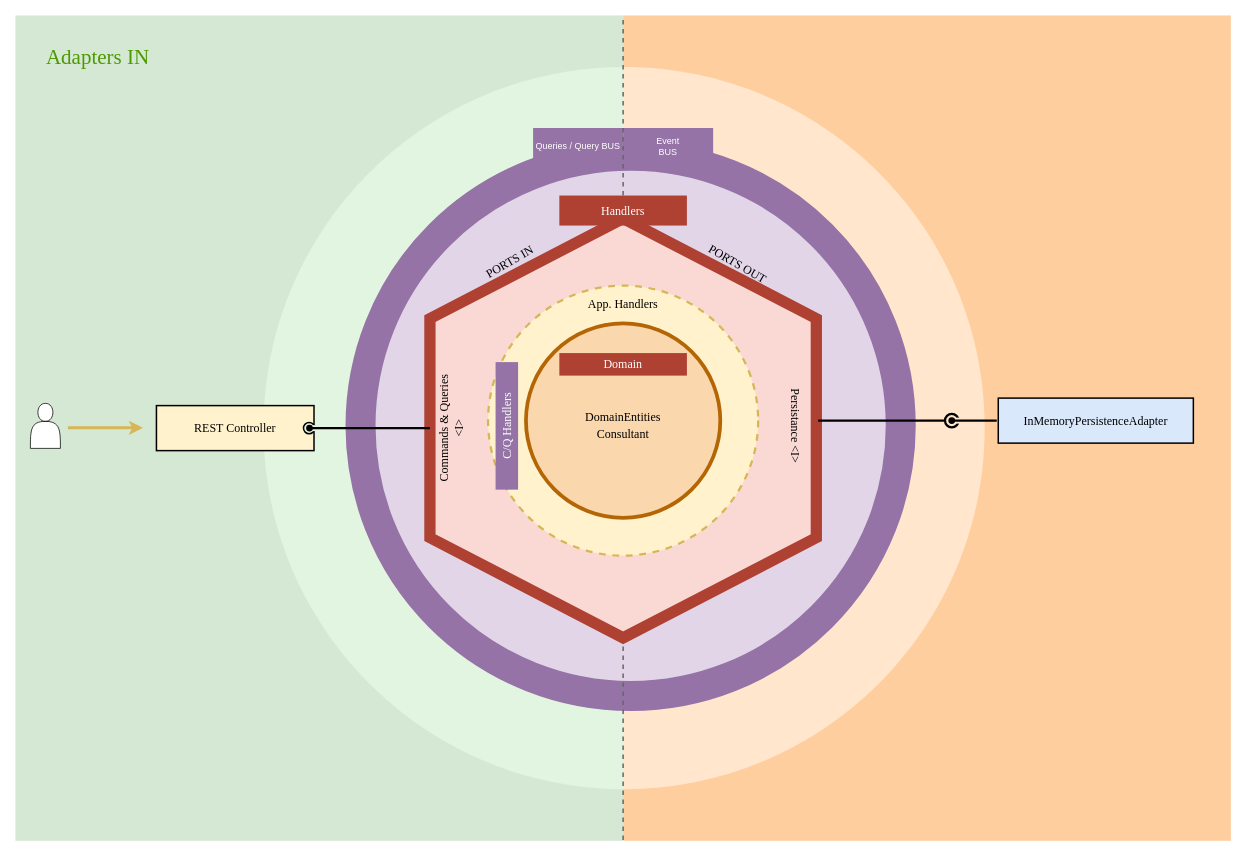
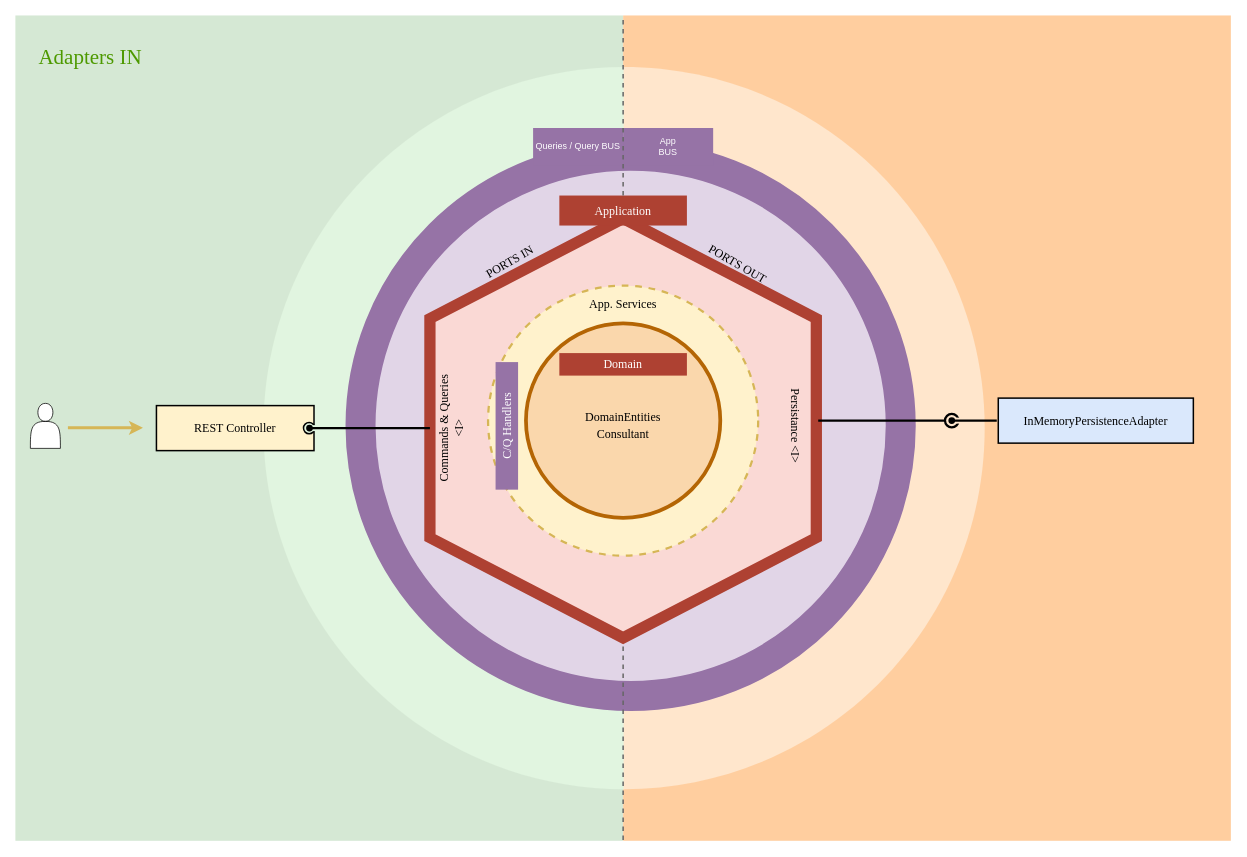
  <mxCell id="0" />
  <mxCell id="1" parent="0" />
  <mxCell id="2" value="" style="rounded=0;whiteSpace=wrap;html=1;fillColor=#D5E8D4;fontColor=#ffffff;strokeColor=none;" vertex="1" parent="1"><mxGeometry x="20" y="20" width="810" height="1100" as="geometry" /></mxCell>
  <mxCell id="3" value="" style="rounded=0;whiteSpace=wrap;html=1;fillColor=#FFCE9F;fontColor=#000000;strokeColor=none;" vertex="1" parent="1"><mxGeometry x="830" y="20" width="810" height="1100" as="geometry" /></mxCell>
  <mxCell id="4" value="" style="verticalLabelPosition=bottom;verticalAlign=top;html=1;shape=mxgraph.basic.half_circle;dashed=1;fontFamily=Tahoma;fontSize=16;strokeColor=none;strokeWidth=3;fillColor=#E1F5E0;gradientColor=none;rotation=90;" vertex="1" parent="1"><mxGeometry x="110" y="329.37" width="962.5" height="481.25" as="geometry" /></mxCell>
  <mxCell id="5" value="" style="verticalLabelPosition=bottom;verticalAlign=top;html=1;shape=mxgraph.basic.half_circle;dashed=1;fontFamily=Tahoma;fontSize=16;strokeColor=none;strokeWidth=3;fillColor=#FFE6CC;gradientColor=none;rotation=-90;" vertex="1" parent="1"><mxGeometry x="590" y="329.37" width="962.5" height="481.25" as="geometry" /></mxCell>
  <mxCell id="6" value="" style="ellipse;whiteSpace=wrap;html=1;aspect=fixed;fillColor=#e1d5e7;strokeWidth=40;strokeColor=#9673a6;" vertex="1" parent="1"><mxGeometry x="480" y="207" width="720" height="720" as="geometry" /></mxCell>
  <mxCell id="7" value="" style="shape=hexagon;perimeter=hexagonPerimeter2;whiteSpace=wrap;html=1;fixedSize=1;fontFamily=Tahoma;fontSize=16;fillColor=#fad9d5;size=133.46;rotation=90;strokeWidth=15;strokeColor=#ae4132;" vertex="1" parent="1"><mxGeometry x="550.54" y="312.5" width="558.92" height="515" as="geometry" /></mxCell>
  <mxCell id="8" value="" style="ellipse;whiteSpace=wrap;html=1;aspect=fixed;fontFamily=Tahoma;fontSize=16;strokeColor=#d6b656;strokeWidth=3;fillColor=#fff2cc;dashed=1;" vertex="1" parent="1"><mxGeometry x="650" y="380" width="360" height="360" as="geometry" /></mxCell>
  <mxCell id="9" value="" style="ellipse;whiteSpace=wrap;html=1;aspect=fixed;strokeWidth=5;fillColor=#fad7ac;strokeColor=#b46504;" vertex="1" parent="1"><mxGeometry x="700.5" y="430.5" width="259" height="259" as="geometry" /></mxCell>
  <mxCell id="10" value="Queries / Query BUS" style="rounded=0;whiteSpace=wrap;html=1;strokeColor=none;fillColor=#9673A6;fontColor=#FFFFFF;" vertex="1" parent="1"><mxGeometry x="710" y="170" width="120" height="50" as="geometry" /></mxCell>
- <mxCell id="11" value="Adapters IN" style="text;html=1;strokeColor=none;fillColor=none;align=center;verticalAlign=middle;whiteSpace=wrap;rounded=0;fontFamily=Tahoma;fontSize=28;fontColor=#4D9900;" vertex="1" parent="1"><mxGeometry x="50" y="60" width="160" height="30" as="geometry" /></mxCell>
- <mxCell id="12" value="Event&lt;br&gt;BUS" style="rounded=0;whiteSpace=wrap;html=1;strokeColor=none;fillColor=#9673A6;fontColor=#FFFFFF;" vertex="1" parent="1"><mxGeometry x="830" y="170" width="120" height="50" as="geometry" /></mxCell>
+ <mxCell id="11" value="Adapters IN" style="text;html=1;strokeColor=none;fillColor=none;align=center;verticalAlign=middle;whiteSpace=wrap;rounded=0;fontFamily=Tahoma;fontSize=28;fontColor=#4D9900;" vertex="1" parent="1"><mxGeometry x="40" y="60" width="160" height="30" as="geometry" /></mxCell>
+ <mxCell id="12" value="App&lt;br&gt;BUS" style="rounded=0;whiteSpace=wrap;html=1;strokeColor=none;fillColor=#9673A6;fontColor=#FFFFFF;" vertex="1" parent="1"><mxGeometry x="830" y="170" width="120" height="50" as="geometry" /></mxCell>
  <mxCell id="13" value="REST Controller" style="rounded=0;whiteSpace=wrap;html=1;fontFamily=Tahoma;fontSize=16;fillColor=#fff2cc;strokeColor=#000000;strokeWidth=2;" vertex="1" parent="1"><mxGeometry x="208" y="539.99" width="210" height="60" as="geometry" /></mxCell>
  <mxCell id="14" value="" style="ellipse;whiteSpace=wrap;html=1;aspect=fixed;fontFamily=Tahoma;fontSize=16;strokeColor=#000000;strokeWidth=2;fillColor=#E1F5E0;" vertex="1" parent="1"><mxGeometry x="403.99" y="562.49" width="15.01" height="15.01" as="geometry" /></mxCell>
  <mxCell id="15" value="" style="shape=actor;whiteSpace=wrap;html=1;fontFamily=Tahoma;fontSize=16;fillColor=default;" vertex="1" parent="1"><mxGeometry x="40" y="537" width="40" height="60" as="geometry" /></mxCell>
  <mxCell id="16" value="Commands &amp;amp; Queries&lt;br&gt;&amp;lt;I&amp;gt;" style="text;html=1;strokeColor=none;fillColor=none;align=center;verticalAlign=middle;whiteSpace=wrap;rounded=0;fontFamily=Tahoma;fontSize=16;rotation=-90;" vertex="1" parent="1"><mxGeometry x="516" y="555" width="170" height="30" as="geometry" /></mxCell>
  <mxCell id="17" value="PORTS IN" style="text;html=1;strokeColor=none;fillColor=none;align=center;verticalAlign=middle;whiteSpace=wrap;rounded=0;fontFamily=Tahoma;fontSize=16;rotation=-30;" vertex="1" parent="1"><mxGeometry x="634" y="333" width="90" height="30" as="geometry" /></mxCell>
- <mxCell id="18" value="Handlers" style="rounded=0;whiteSpace=wrap;html=1;dashed=1;fontFamily=Tahoma;fontSize=16;strokeColor=none;strokeWidth=3;fillColor=#AE4132;gradientColor=none;fontColor=#FFFFFF;" vertex="1" parent="1"><mxGeometry x="745" y="260" width="170" height="40" as="geometry" /></mxCell>
+ <mxCell id="18" value="Application" style="rounded=0;whiteSpace=wrap;html=1;dashed=1;fontFamily=Tahoma;fontSize=16;strokeColor=none;strokeWidth=3;fillColor=#AE4132;gradientColor=none;fontColor=#FFFFFF;" vertex="1" parent="1"><mxGeometry x="745" y="260" width="170" height="40" as="geometry" /></mxCell>
  <mxCell id="19" value="PORTS OUT" style="text;html=1;strokeColor=none;fillColor=none;align=center;verticalAlign=middle;whiteSpace=wrap;rounded=0;fontFamily=Tahoma;fontSize=16;rotation=30;" vertex="1" parent="1"><mxGeometry x="938" y="336" width="90" height="30" as="geometry" /></mxCell>
  <mxCell id="20" value="DomainEntities" style="text;html=1;strokeColor=none;fillColor=none;align=center;verticalAlign=middle;whiteSpace=wrap;rounded=0;dashed=1;fontFamily=Tahoma;fontSize=16;" vertex="1" parent="1"><mxGeometry x="775" y="539.99" width="110" height="30" as="geometry" /></mxCell>
  <mxCell id="21" value="" style="endArrow=none;dashed=1;html=1;strokeWidth=2;rounded=0;shadow=0;sketch=0;fontFamily=Tahoma;fontSize=16;jumpStyle=none;jumpSize=11;entryX=0;entryY=0;entryDx=0;entryDy=0;endSize=6;strokeColor=#666666;exitX=0.5;exitY=0;exitDx=0;exitDy=0;" edge="1" parent="1" source="18" target="3"><mxGeometry width="50" height="50" relative="1" as="geometry"><mxPoint x="830" y="180" as="sourcePoint" /><mxPoint x="980" y="510" as="targetPoint" /></mxGeometry></mxCell>
  <mxCell id="22" value="Consultant" style="text;html=1;strokeColor=none;fillColor=none;align=center;verticalAlign=middle;whiteSpace=wrap;rounded=0;dashed=1;fontFamily=Tahoma;fontSize=16;" vertex="1" parent="1"><mxGeometry x="775" y="561.99" width="110" height="30" as="geometry" /></mxCell>
  <mxCell id="23" value="InMemoryPersistenceAdapter" style="rounded=0;whiteSpace=wrap;html=1;fontFamily=Tahoma;fontSize=16;strokeColor=#000000;strokeWidth=2;fillColor=#dae8fc;" vertex="1" parent="1"><mxGeometry x="1330" y="530" width="260" height="60" as="geometry" /></mxCell>
  <mxCell id="24" value="" style="rounded=0;whiteSpace=wrap;html=1;fontFamily=Tahoma;fontSize=16;strokeColor=none;strokeWidth=2;fillColor=#E1F5E0;gradientColor=none;" vertex="1" parent="1"><mxGeometry x="412" y="566" width="11" height="8" as="geometry" /></mxCell>
  <mxCell id="25" value="Persistance &amp;lt;I&amp;gt;" style="text;html=1;strokeColor=none;fillColor=none;align=center;verticalAlign=middle;whiteSpace=wrap;rounded=0;dashed=1;fontFamily=Tahoma;fontSize=16;rotation=90;" vertex="1" parent="1"><mxGeometry x="990" y="552" width="140" height="30" as="geometry" /></mxCell>
  <mxCell id="26" value="" style="endArrow=oval;html=1;rounded=0;shadow=0;sketch=0;fontFamily=Tahoma;fontSize=16;strokeWidth=3;jumpStyle=none;startArrow=none;startFill=0;endFill=1;exitX=0.5;exitY=1;exitDx=0;exitDy=0;entryX=0;entryY=0.5;entryDx=0;entryDy=0;" edge="1" parent="1"><mxGeometry width="50" height="50" relative="1" as="geometry"><mxPoint x="572.5" y="570" as="sourcePoint" /><mxPoint x="412" y="570" as="targetPoint" /></mxGeometry></mxCell>
  <mxCell id="27" value="Domain" style="rounded=0;whiteSpace=wrap;html=1;dashed=1;fontFamily=Tahoma;fontSize=16;strokeColor=none;strokeWidth=3;fillColor=#AE4132;gradientColor=none;fontColor=#FFFFFF;" vertex="1" parent="1"><mxGeometry x="745" y="470" width="170" height="30" as="geometry" /></mxCell>
  <mxCell id="28" value="" style="endArrow=circle;html=1;rounded=0;shadow=0;sketch=0;fontFamily=Tahoma;fontSize=16;strokeWidth=3;jumpStyle=none;startArrow=none;startFill=0;endFill=0;jumpSize=6;" edge="1" parent="1"><mxGeometry width="50" height="50" relative="1" as="geometry"><mxPoint x="1090" y="560" as="sourcePoint" /><mxPoint x="1280" y="560" as="targetPoint" /></mxGeometry></mxCell>
  <mxCell id="29" value="" style="rounded=0;whiteSpace=wrap;html=1;fontFamily=Tahoma;fontSize=16;strokeColor=none;strokeWidth=2;fillColor=#FFE6CC;gradientColor=none;" vertex="1" parent="1"><mxGeometry x="1270" y="556" width="11" height="8" as="geometry" /></mxCell>
  <mxCell id="30" value="" style="endArrow=oval;html=1;rounded=0;shadow=0;sketch=0;fontFamily=Tahoma;fontSize=16;strokeWidth=3;jumpStyle=none;jumpSize=6;exitX=0;exitY=0.5;exitDx=0;exitDy=0;endFill=1;" edge="1" parent="1"><mxGeometry width="50" height="50" relative="1" as="geometry"><mxPoint x="1328" y="560" as="sourcePoint" /><mxPoint x="1268" y="560" as="targetPoint" /></mxGeometry></mxCell>
  <mxCell id="31" value="" style="endArrow=classic;html=1;rounded=0;shadow=0;sketch=0;fontFamily=Tahoma;fontSize=16;endSize=6;strokeWidth=4;jumpStyle=none;jumpSize=12;fillColor=#fff2cc;strokeColor=#d6b656;" edge="1" parent="1"><mxGeometry width="50" height="50" relative="1" as="geometry"><mxPoint x="90" y="569.55" as="sourcePoint" /><mxPoint x="190" y="569.55" as="targetPoint" /></mxGeometry></mxCell>
  <mxCell id="32" value="" style="endArrow=none;dashed=1;html=1;strokeWidth=2;rounded=0;shadow=0;sketch=0;fontFamily=Tahoma;fontSize=16;jumpStyle=none;jumpSize=11;endSize=6;exitX=0;exitY=1;exitDx=0;exitDy=0;strokeColor=#666666;" edge="1" parent="1"><mxGeometry width="50" height="50" relative="1" as="geometry"><mxPoint x="830" y="1119" as="sourcePoint" /><mxPoint x="830" y="859" as="targetPoint" /></mxGeometry></mxCell>
- <mxCell id="33" value="App. Handlers" style="text;html=1;strokeColor=none;fillColor=none;align=center;verticalAlign=middle;whiteSpace=wrap;rounded=0;fontFamily=Tahoma;fontSize=16;" vertex="1" parent="1"><mxGeometry x="780" y="390" width="100" height="30" as="geometry" /></mxCell>
+ <mxCell id="33" value="App. Services" style="text;html=1;strokeColor=none;fillColor=none;align=center;verticalAlign=middle;whiteSpace=wrap;rounded=0;fontFamily=Tahoma;fontSize=16;" vertex="1" parent="1"><mxGeometry x="780" y="390" width="100" height="30" as="geometry" /></mxCell>
  <mxCell id="34" value="C/Q Handlers" style="rounded=0;whiteSpace=wrap;html=1;fontFamily=Tahoma;fontSize=16;strokeColor=none;strokeWidth=3;fillColor=#9673A6;rotation=-90;fontColor=#FFFFFF;" vertex="1" parent="1"><mxGeometry x="590" y="552" width="170" height="30" as="geometry" /></mxCell>
